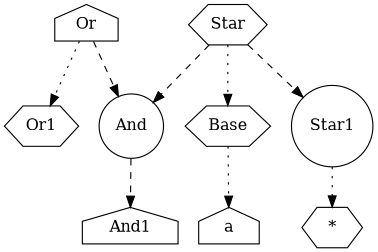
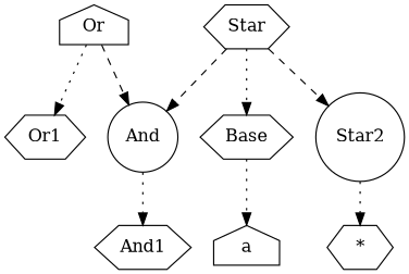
  digraph {
    node [shape=hexagon]
    edge [style=dotted]
    n1 [label=Or shape=house]
    n2 [label=And shape=circle]
    n3 [label=Or1]
-   n4 [label=And1 shape=house]
+   n4 [label=And1]
    n5 [label=Star]
    n6 [label=Base]
-   n7 [label=Star1 shape=circle]
+   n7 [label=Star2 shape=circle]
    n8 [label=a shape=house]
    n9 [label="*"]
    n1 -> n2 [style=dashed]
    n1 -> n3
-   n2 -> n4 [style=dashed]
+   n2 -> n4
    n5 -> n2 [style=dashed]
    n5 -> n6
    n5 -> n7 [style=dashed]
    n6 -> n8
    n7 -> n9
  }
